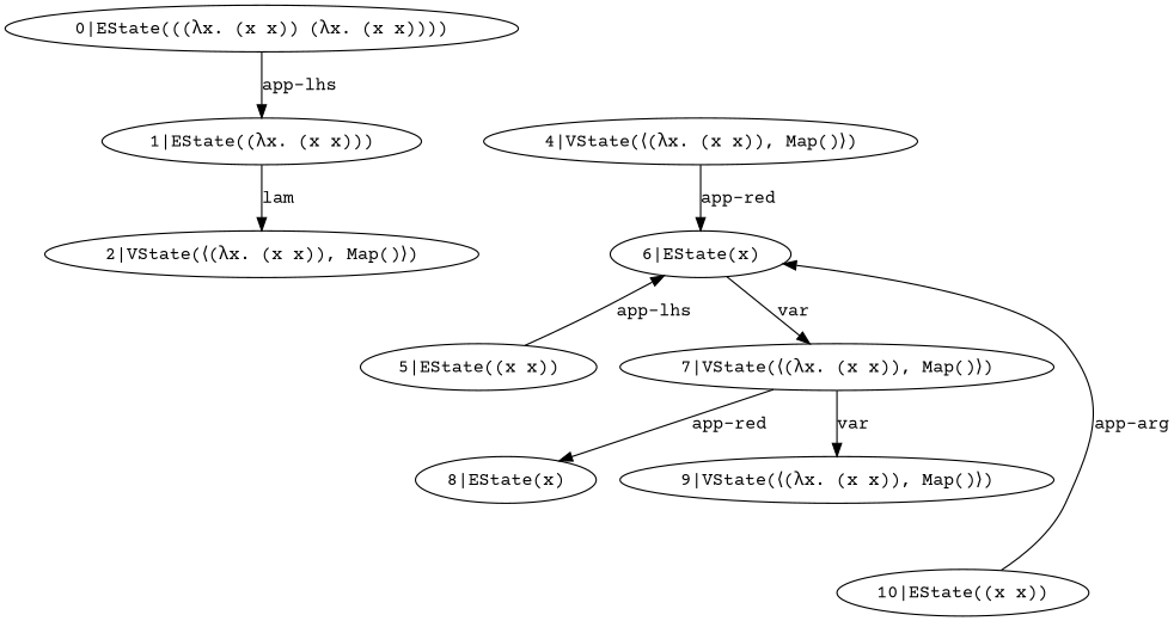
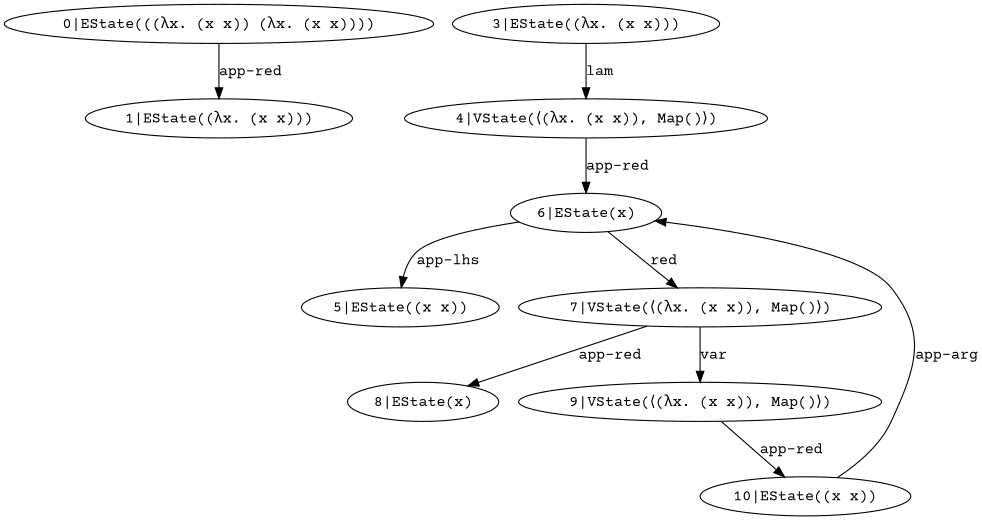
  digraph {
    fontname="Courier Prime"
    node [fontname="Courier Prime"]
    edge [fontname="Courier Prime"]
    n1 [label="0|EState(((λx. (x x)) (λx. (x x))))"]
    n2 [label="1|EState((λx. (x x)))"]
-   n3 [label="2|VState(⟨(λx. (x x)), Map()⟩)"]
+   n4 [label="3|EState((λx. (x x)))"]
    n5 [label="4|VState(⟨(λx. (x x)), Map()⟩)"]
    n6 [label="6|EState(x)"]
    n7 [label="5|EState((x x))"]
    n8 [label="7|VState(⟨(λx. (x x)), Map()⟩)"]
    n9 [label="8|EState(x)"]
    n10 [label="9|VState(⟨(λx. (x x)), Map()⟩)"]
    n11 [label="10|EState((x x))"]
-   n1 -> n2 [label="app-lhs"]
-   n2 -> n3 [label=lam]
+   n1 -> n2 [label="app-red"]
+   n4 -> n5 [label=lam]
    n5 -> n6 [label="app-red"]
-   n6 -> n8 [label=var]
-   n7 -> n6 [label="app-lhs"]
+   n6 -> n8 [label=red]
+   n6 -> n7 [label="app-lhs"]
    n8 -> n9 [label="app-red"]
    n8 -> n10 [label=var]
+   n10 -> n11 [label="app-red"]
    n11 -> n6 [label="app-arg"]
  }
